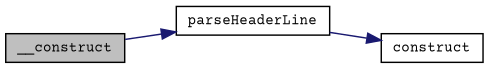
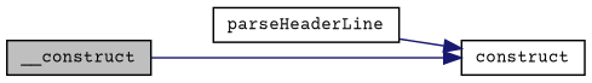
  digraph {
    fontname="Courier Prime"
    rankdir=LR
    node [color=black fillcolor=white fontname="Courier Prime" fontsize=10 shape=record style=filled]
    edge [color=midnightblue fontname="Courier Prime" fontsize=10 labelfontname=Helvetica labelfontsize=10 style=solid]
    n1 [fillcolor=grey75 fontcolor=black height=0.2 label=__construct width=0.4]
    n2 [height=0.2 label=parseHeaderLine width=0.4]
    n3 [height=0.2 label=construct width=0.4]
-   n1 -> n2
+   n1 -> n3
    n2 -> n3
  }
